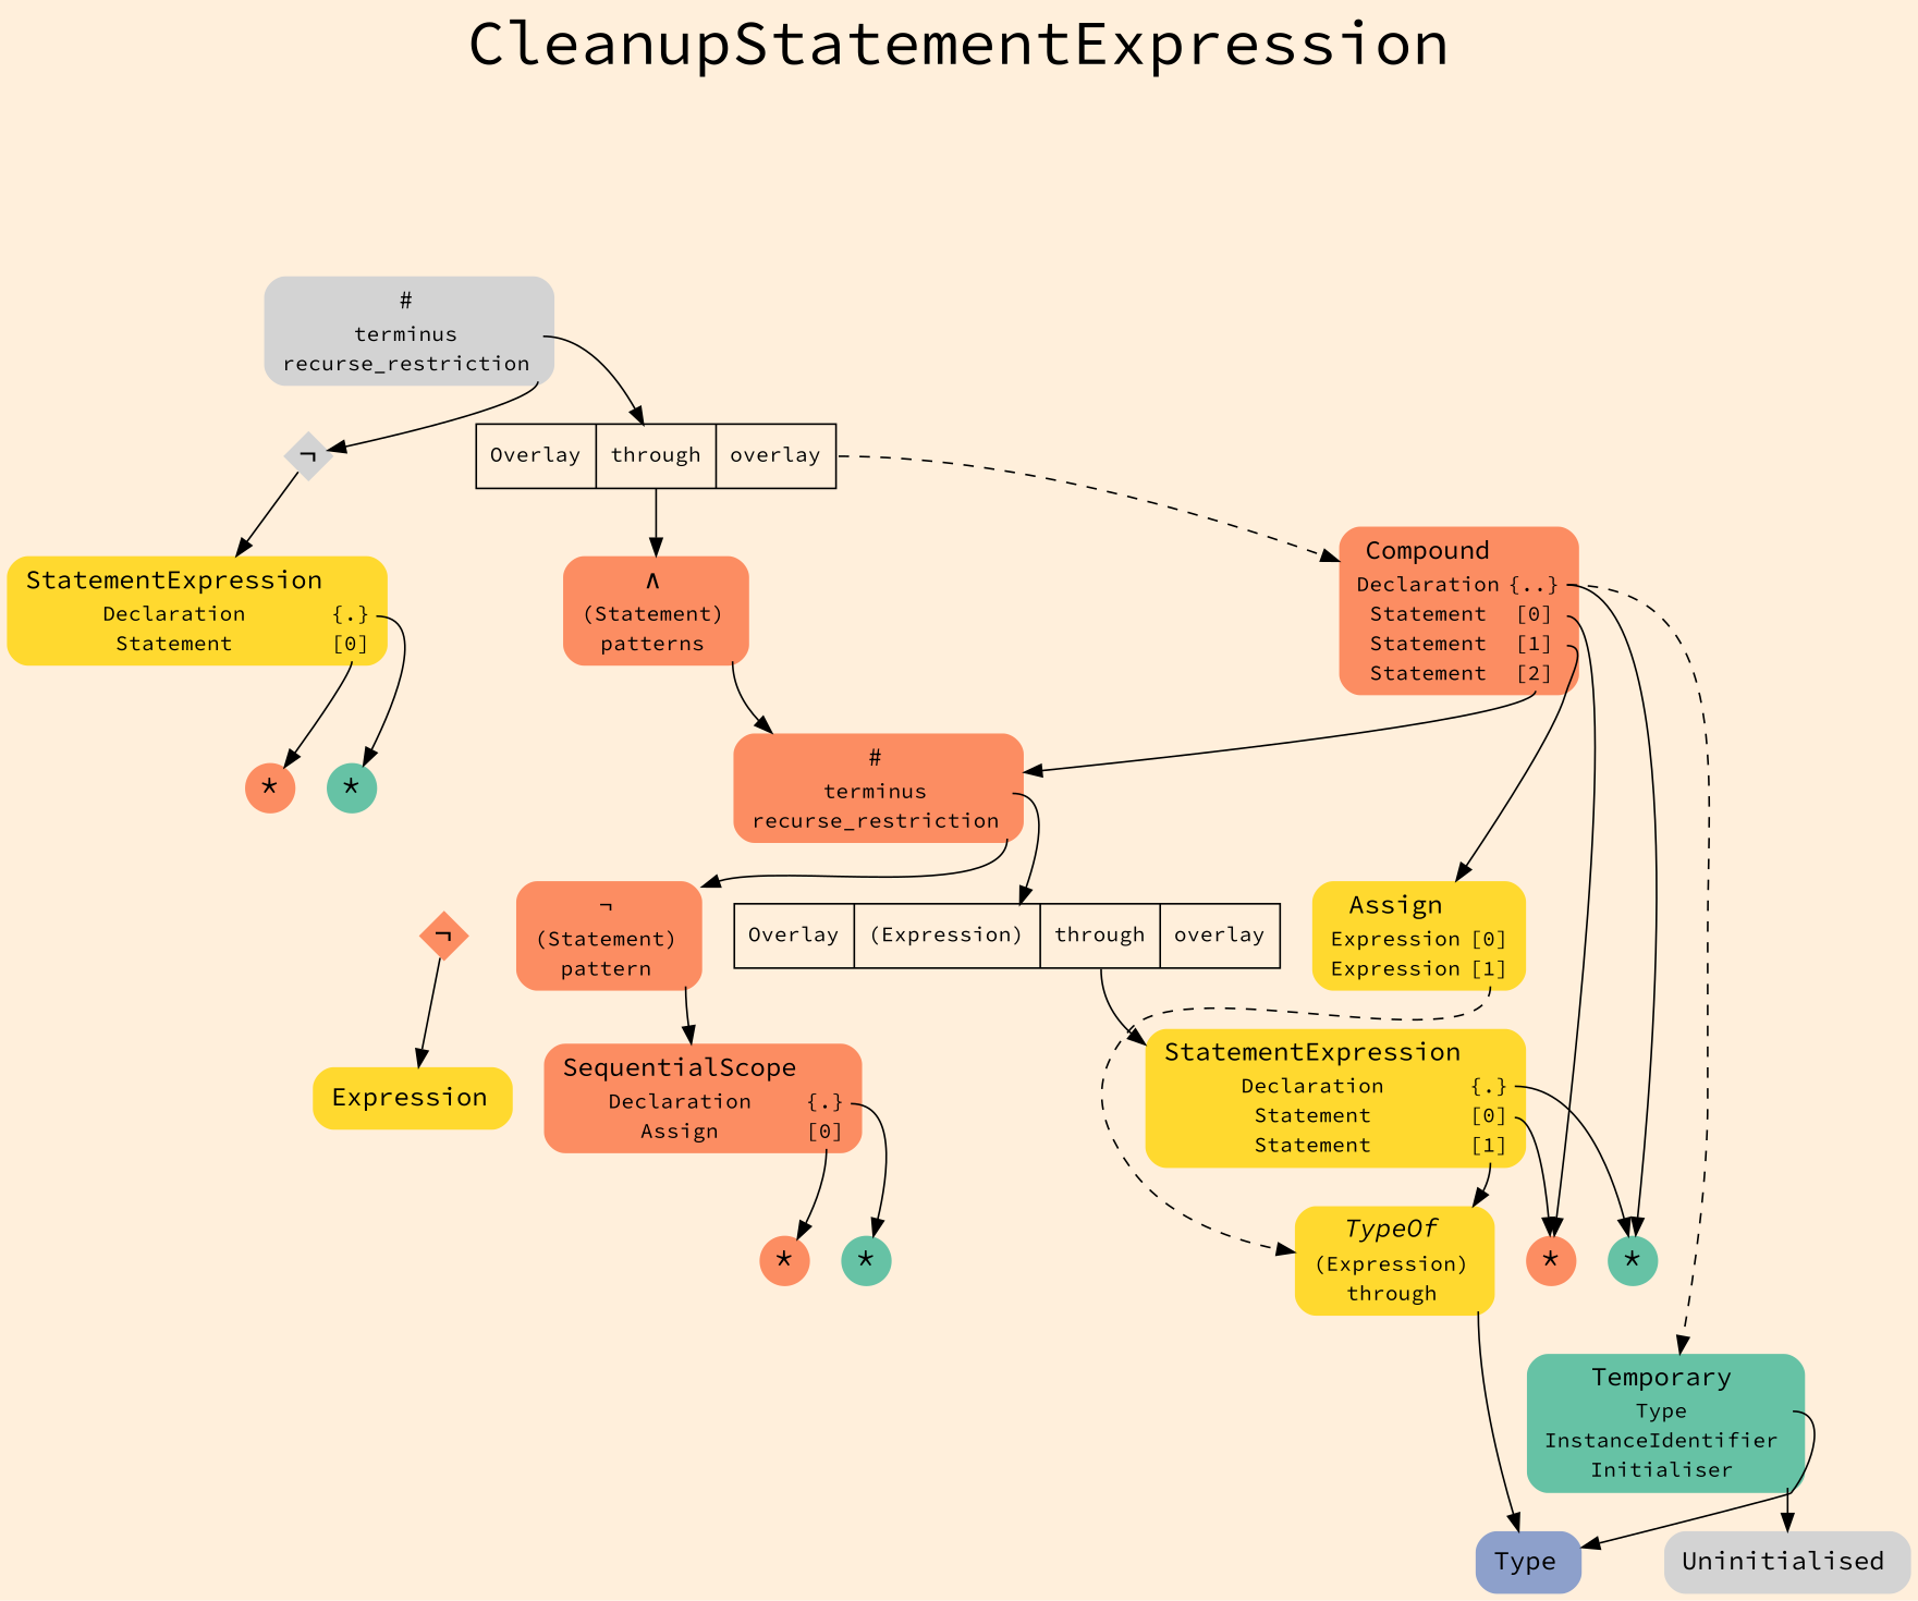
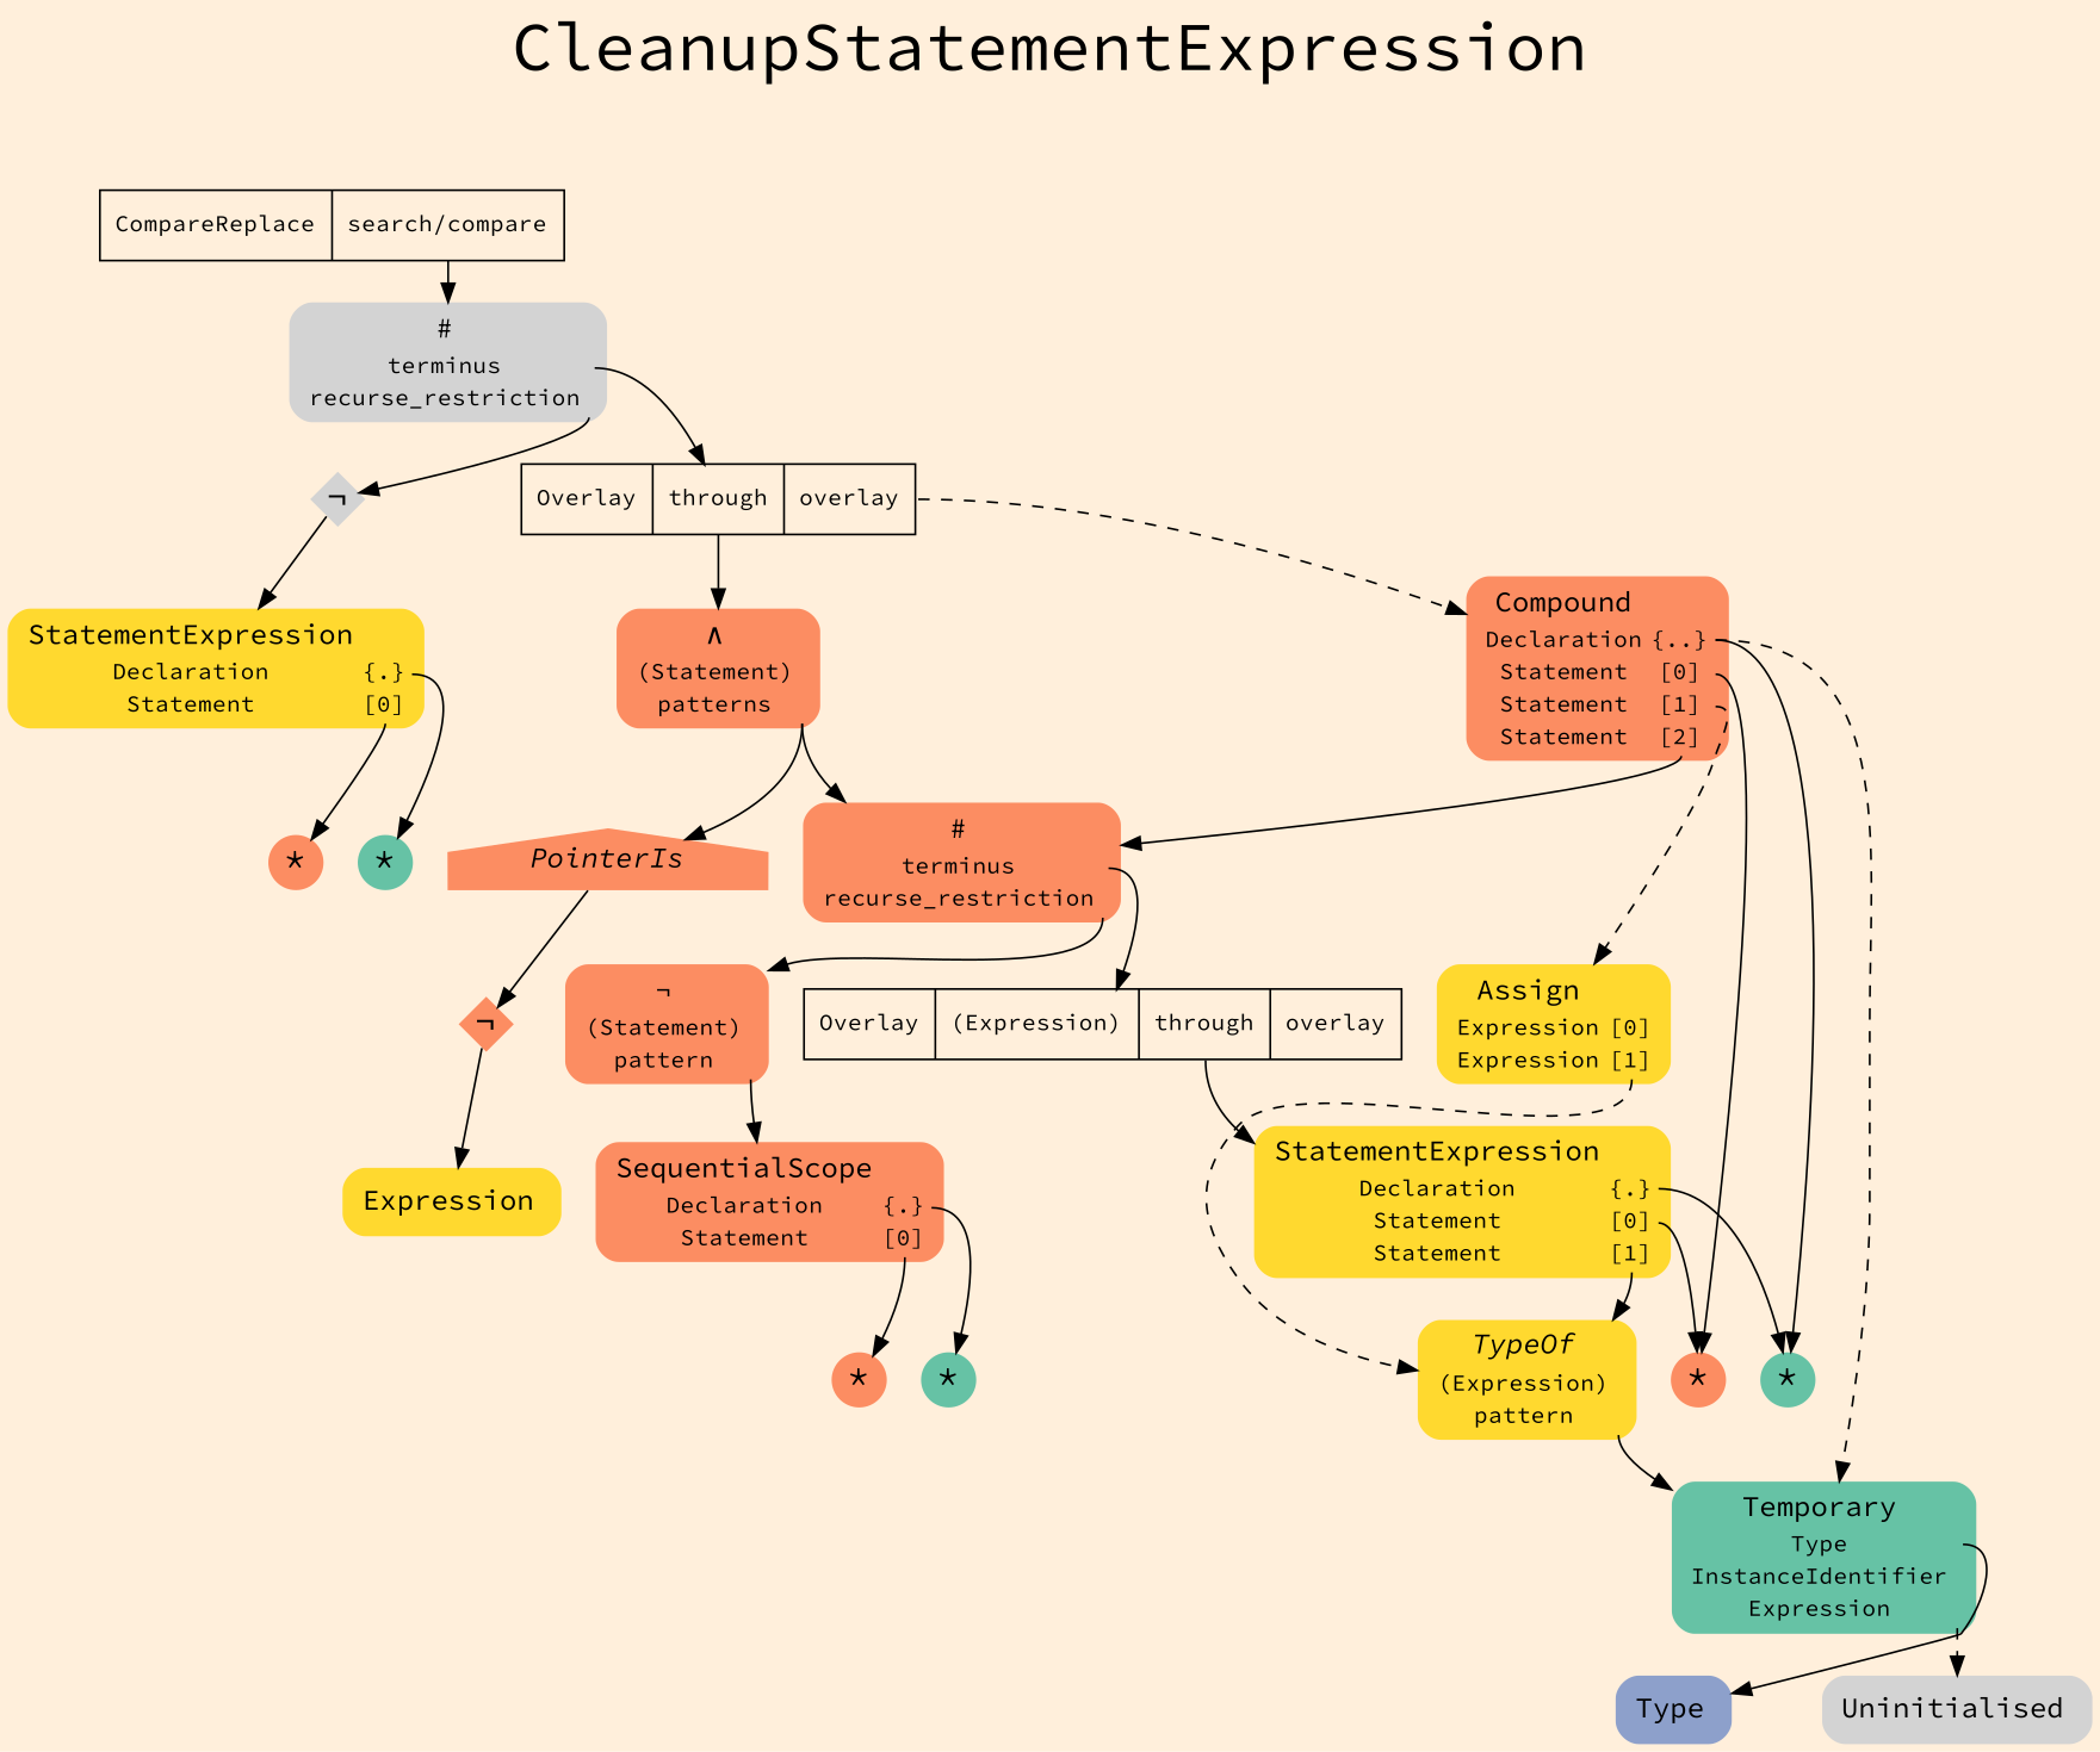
  digraph {
    bgcolor=antiquewhite1
    color=black
    fontcolor=black
    fontname="Source Code Pro"
    fontsize=36
    label=CleanupStatementExpression
    labelloc=t
    rankdir=TB
    ranksep=0.3
    node [fillcolor="/set28/2" fontname="Source Code Pro" fontsize=12 shape=plaintext style="rounded,filled"]
    edge [color=black fontcolor=black fontname="Source Code Pro" tailport=port1]
+   n1 [color=black fillcolor=antiquewhite1 fontcolor=black label="<fixed> CompareReplace | <port0> search/compare" shape=record style=filled]
    n2 [label=<<TABLE BORDER="0" CELLBORDER="0" CELLSPACING="0">      <TR><TD><FONT POINT-SIZE="15.0">#</FONT></TD><TD></TD></TR>      <TR><TD>terminus</TD><TD PORT="port0"></TD></TR>      <TR><TD>recurse_restriction</TD><TD PORT="port1"></TD></TR>     </TABLE>> fillcolor=""]
    n3 [color=black fillcolor=antiquewhite1 fontcolor=black label="<fixed> Overlay | <port0> through | <port1> overlay" shape=record style=filled]
    n4 [fixedsize=true fontsize=20 height=0.4 label=<¬> penwidth=0.0 shape=diamond style=filled width=0.4 fillcolor=""]
    n5 [label=<<TABLE BORDER="0" CELLBORDER="0" CELLSPACING="0">      <TR><TD><FONT POINT-SIZE="15.0">∧</FONT></TD><TD></TD></TR>      <TR><TD>(Statement)</TD><TD PORT="port0"></TD></TR>      <TR><TD>patterns</TD><TD PORT="port1"></TD></TR>     </TABLE>>]
    n6 [label=<<TABLE BORDER="0" CELLBORDER="0" CELLSPACING="0">      <TR><TD><FONT POINT-SIZE="15.0">Compound</FONT></TD><TD></TD></TR>      <TR><TD>Declaration</TD><TD PORT="port0">{..}</TD></TR>      <TR><TD>Statement</TD><TD PORT="port1">[0]</TD></TR>      <TR><TD>Statement</TD><TD PORT="port2">[1]</TD></TR>      <TR><TD>Statement</TD><TD PORT="port3">[2]</TD></TR>     </TABLE>>]
    n7 [fillcolor="/set28/6" label=<<TABLE BORDER="0" CELLBORDER="0" CELLSPACING="0">      <TR><TD><FONT POINT-SIZE="15.0">StatementExpression</FONT></TD><TD></TD></TR>      <TR><TD>Declaration</TD><TD PORT="port0">{.}</TD></TR>      <TR><TD>Statement</TD><TD PORT="port1">[0]</TD></TR>     </TABLE>>]
    n8 [label=<<TABLE BORDER="0" CELLBORDER="0" CELLSPACING="0">      <TR><TD><FONT POINT-SIZE="15.0">#</FONT></TD><TD></TD></TR>      <TR><TD>terminus</TD><TD PORT="port0"></TD></TR>      <TR><TD>recurse_restriction</TD><TD PORT="port1"></TD></TR>     </TABLE>>]
+   n9 [fontsize=15 label=<<I>PointerIs</I>> penwidth=0.0 shape=house style=filled]
    n10 [fillcolor="/set28/1" fixedsize=true fontsize=20 height=0.4 label=<*> penwidth=0.0 shape=circle style=filled width=0.4]
    n11 [fixedsize=true fontsize=20 height=0.4 label=<*> penwidth=0.0 shape=circle style=filled width=0.4]
-   n12 [fillcolor="/set28/1" label=<<TABLE BORDER="0" CELLBORDER="0" CELLSPACING="0">      <TR><TD><FONT POINT-SIZE="15.0">Temporary</FONT></TD><TD></TD></TR>      <TR><TD>Type</TD><TD PORT="port0"></TD></TR>      <TR><TD>InstanceIdentifier</TD><TD PORT="port1"></TD></TR>      <TR><TD>Initialiser</TD><TD PORT="port2"></TD></TR>     </TABLE>>]
+   n12 [fillcolor="/set28/1" label=<<TABLE BORDER="0" CELLBORDER="0" CELLSPACING="0">      <TR><TD><FONT POINT-SIZE="15.0">Temporary</FONT></TD><TD></TD></TR>      <TR><TD>Type</TD><TD PORT="port0"></TD></TR>      <TR><TD>InstanceIdentifier</TD><TD PORT="port1"></TD></TR>      <TR><TD>Expression</TD><TD PORT="port2"></TD></TR>     </TABLE>>]
    n13 [fillcolor="/set28/6" label=<<TABLE BORDER="0" CELLBORDER="0" CELLSPACING="0">      <TR><TD><FONT POINT-SIZE="15.0">Assign</FONT></TD><TD></TD></TR>      <TR><TD>Expression</TD><TD PORT="port0">[0]</TD></TR>      <TR><TD>Expression</TD><TD PORT="port1">[1]</TD></TR>     </TABLE>>]
    n14 [color=black fillcolor=antiquewhite1 fontcolor=black label="<fixed> Overlay | <port0> (Expression) | <port1> through | <port2> overlay" shape=record style=filled]
    n15 [label=<<TABLE BORDER="0" CELLBORDER="0" CELLSPACING="0">      <TR><TD><FONT POINT-SIZE="15.0">¬</FONT></TD><TD></TD></TR>      <TR><TD>(Statement)</TD><TD PORT="port0"></TD></TR>      <TR><TD>pattern</TD><TD PORT="port1"></TD></TR>     </TABLE>>]
    n16 [fixedsize=true fontsize=20 height=0.4 label=<¬> penwidth=0.0 shape=diamond style=filled width=0.4]
    n17 [fillcolor="/set28/6" label=<<TABLE BORDER="0" CELLBORDER="0" CELLSPACING="0">      <TR><TD><FONT POINT-SIZE="15.0">StatementExpression</FONT></TD><TD></TD></TR>      <TR><TD>Declaration</TD><TD PORT="port0">{.}</TD></TR>      <TR><TD>Statement</TD><TD PORT="port1">[0]</TD></TR>      <TR><TD>Statement</TD><TD PORT="port2">[1]</TD></TR>     </TABLE>>]
-   n18 [label=<<TABLE BORDER="0" CELLBORDER="0" CELLSPACING="0">      <TR><TD><FONT POINT-SIZE="15.0">SequentialScope</FONT></TD><TD></TD></TR>      <TR><TD>Declaration</TD><TD PORT="port0">{.}</TD></TR>      <TR><TD>Assign</TD><TD PORT="port1">[0]</TD></TR>     </TABLE>>]
-   n19 [fillcolor="/set28/6" label=<<TABLE BORDER="0" CELLBORDER="0" CELLSPACING="0">      <TR><TD><FONT POINT-SIZE="15.0"><I>TypeOf</I></FONT></TD><TD></TD></TR>      <TR><TD>(Expression)</TD><TD PORT="port0"></TD></TR>      <TR><TD>through</TD><TD PORT="port1"></TD></TR>     </TABLE>>]
+   n18 [label=<<TABLE BORDER="0" CELLBORDER="0" CELLSPACING="0">      <TR><TD><FONT POINT-SIZE="15.0">SequentialScope</FONT></TD><TD></TD></TR>      <TR><TD>Declaration</TD><TD PORT="port0">{.}</TD></TR>      <TR><TD>Statement</TD><TD PORT="port1">[0]</TD></TR>     </TABLE>>]
+   n19 [fillcolor="/set28/6" label=<<TABLE BORDER="0" CELLBORDER="0" CELLSPACING="0">      <TR><TD><FONT POINT-SIZE="15.0"><I>TypeOf</I></FONT></TD><TD></TD></TR>      <TR><TD>(Expression)</TD><TD PORT="port0"></TD></TR>      <TR><TD>pattern</TD><TD PORT="port1"></TD></TR>     </TABLE>>]
    n20 [fillcolor="/set28/3" label=<<TABLE BORDER="0" CELLBORDER="0" CELLSPACING="0">      <TR><TD><FONT POINT-SIZE="15.0">Type</FONT></TD><TD></TD></TR>     </TABLE>>]
    n21 [fillcolor="/set28/1" fixedsize=true fontsize=20 height=0.4 label=<*> penwidth=0.0 shape=circle style=filled width=0.4]
    n22 [fixedsize=true fontsize=20 height=0.4 label=<*> penwidth=0.0 shape=circle style=filled width=0.4]
    n23 [fillcolor="/set28/6" label=<<TABLE BORDER="0" CELLBORDER="0" CELLSPACING="0">      <TR><TD><FONT POINT-SIZE="15.0">Expression</FONT></TD><TD></TD></TR>     </TABLE>>]
    n24 [label=<<TABLE BORDER="0" CELLBORDER="0" CELLSPACING="0">      <TR><TD><FONT POINT-SIZE="15.0">Uninitialised</FONT></TD><TD></TD></TR>     </TABLE>> fillcolor=""]
    n25 [fillcolor="/set28/1" fixedsize=true fontsize=20 height=0.4 label=<*> penwidth=0.0 shape=circle style=filled width=0.4]
    n26 [fixedsize=true fontsize=20 height=0.4 label=<*> penwidth=0.0 shape=circle style=filled width=0.4]
+   n1 -> n2 [tailport=port0]
    n2 -> n3 [tailport=port0]
    n2 -> n4
    n3 -> n5 [tailport=port0]
    n3 -> n6 [style=dashed]
    n4 -> n7
    n5 -> n8
+   n5 -> n9
    n6 -> n8 [tailport=port3]
    n6 -> n10 [tailport=port0]
    n6 -> n11
    n6 -> n12 [style=dashed tailport=port0]
-   n6 -> n13 [tailport=port2]
+   n6 -> n13 [tailport=port2 style=dashed]
    n7 -> n25 [tailport=port0]
    n7 -> n26
    n8 -> n14 [tailport=port0]
    n8 -> n15
+   n9 -> n16
    n12 -> n20 [tailport=port0]
-   n12 -> n24 [tailport=port2]
+   n12 -> n24 [tailport=port2 style=dashed]
    n13 -> n19 [style=dashed]
    n14 -> n17
    n15 -> n18
    n16 -> n23
    n17 -> n10 [tailport=port0]
    n17 -> n11
    n17 -> n19 [tailport=port2]
    n18 -> n21 [tailport=port0]
    n18 -> n22
-   n19 -> n20
+   n19 -> n12
  }
